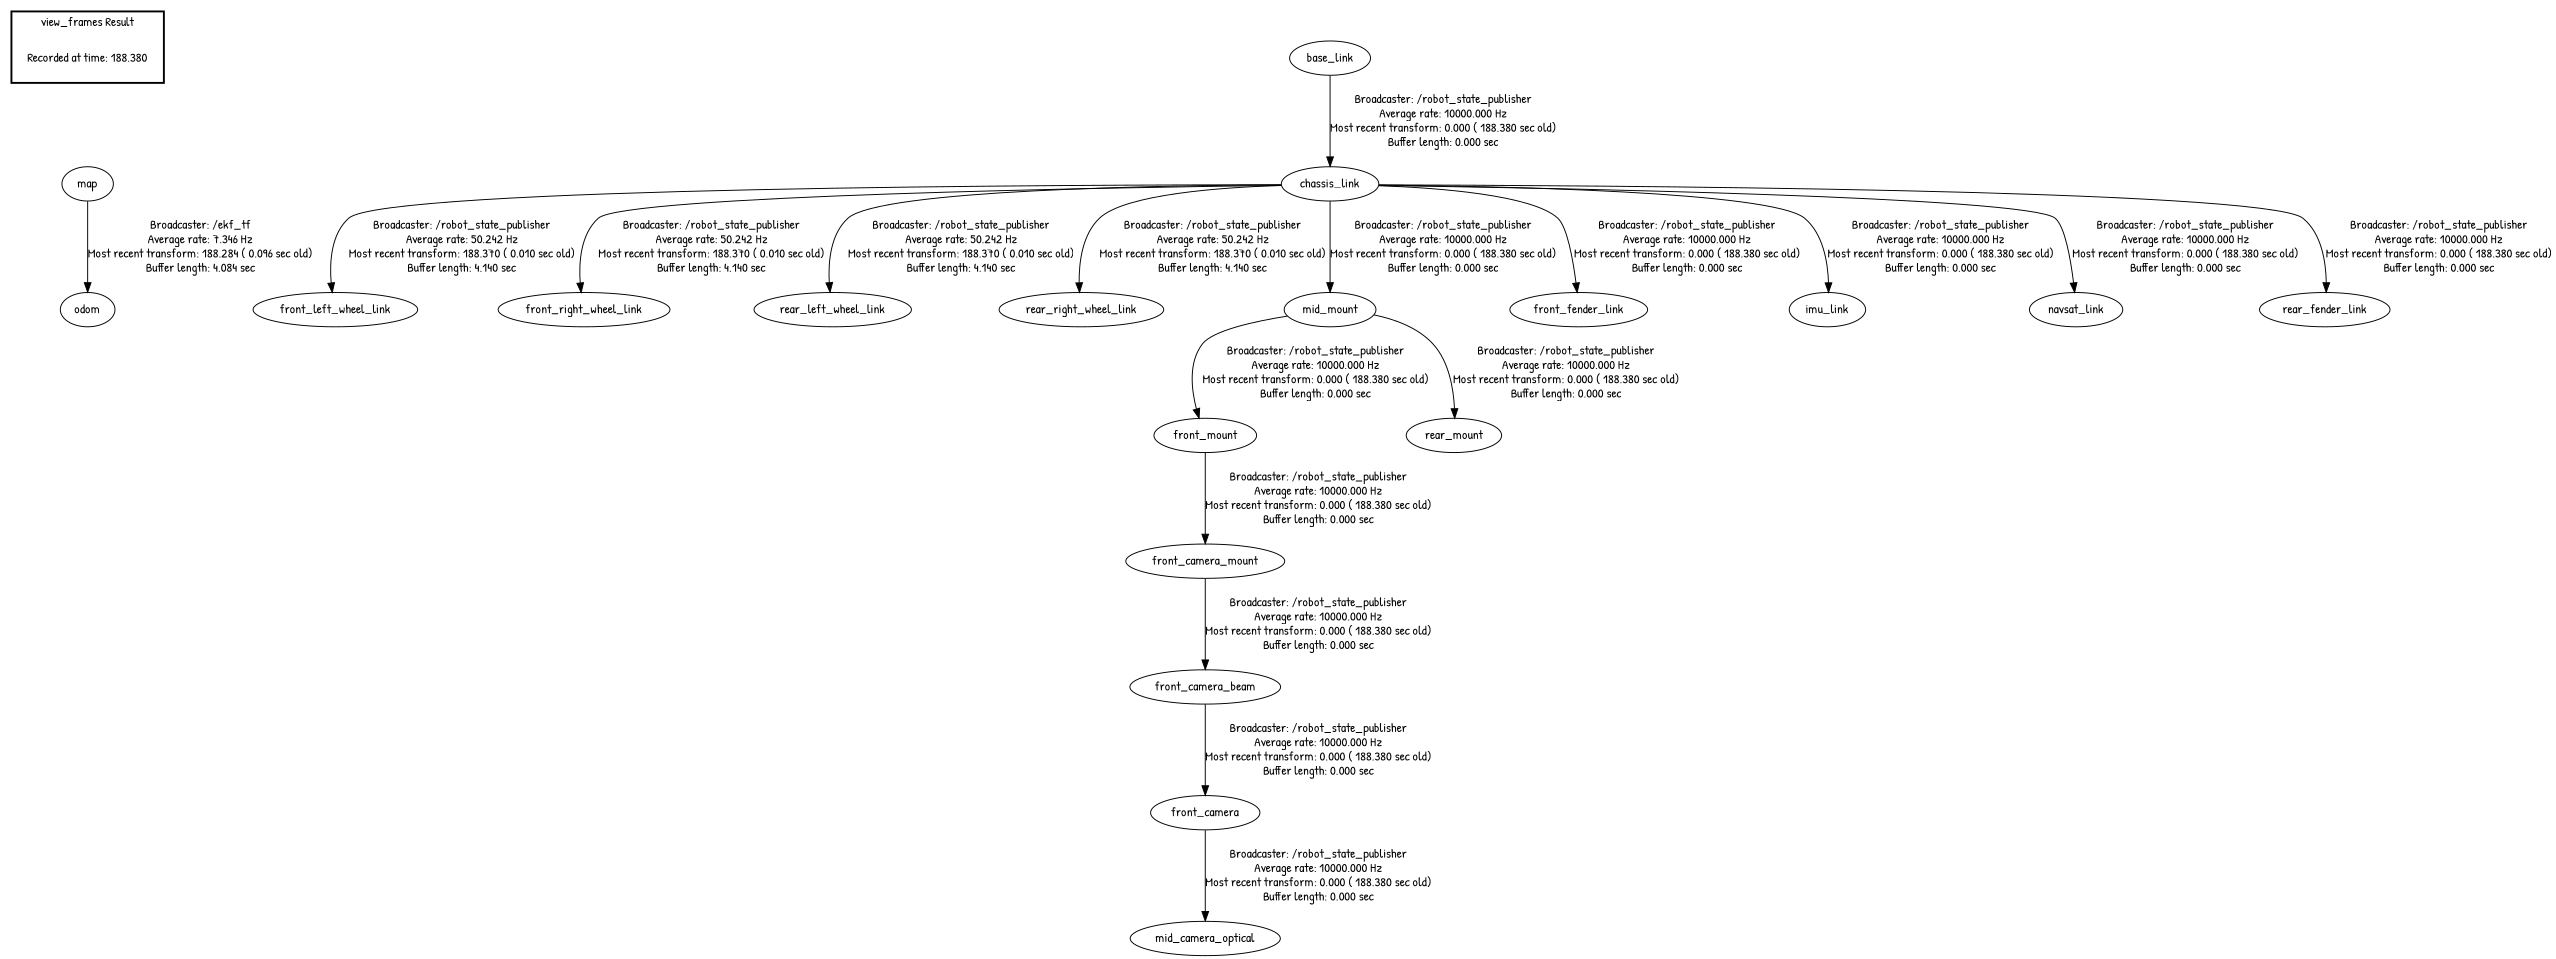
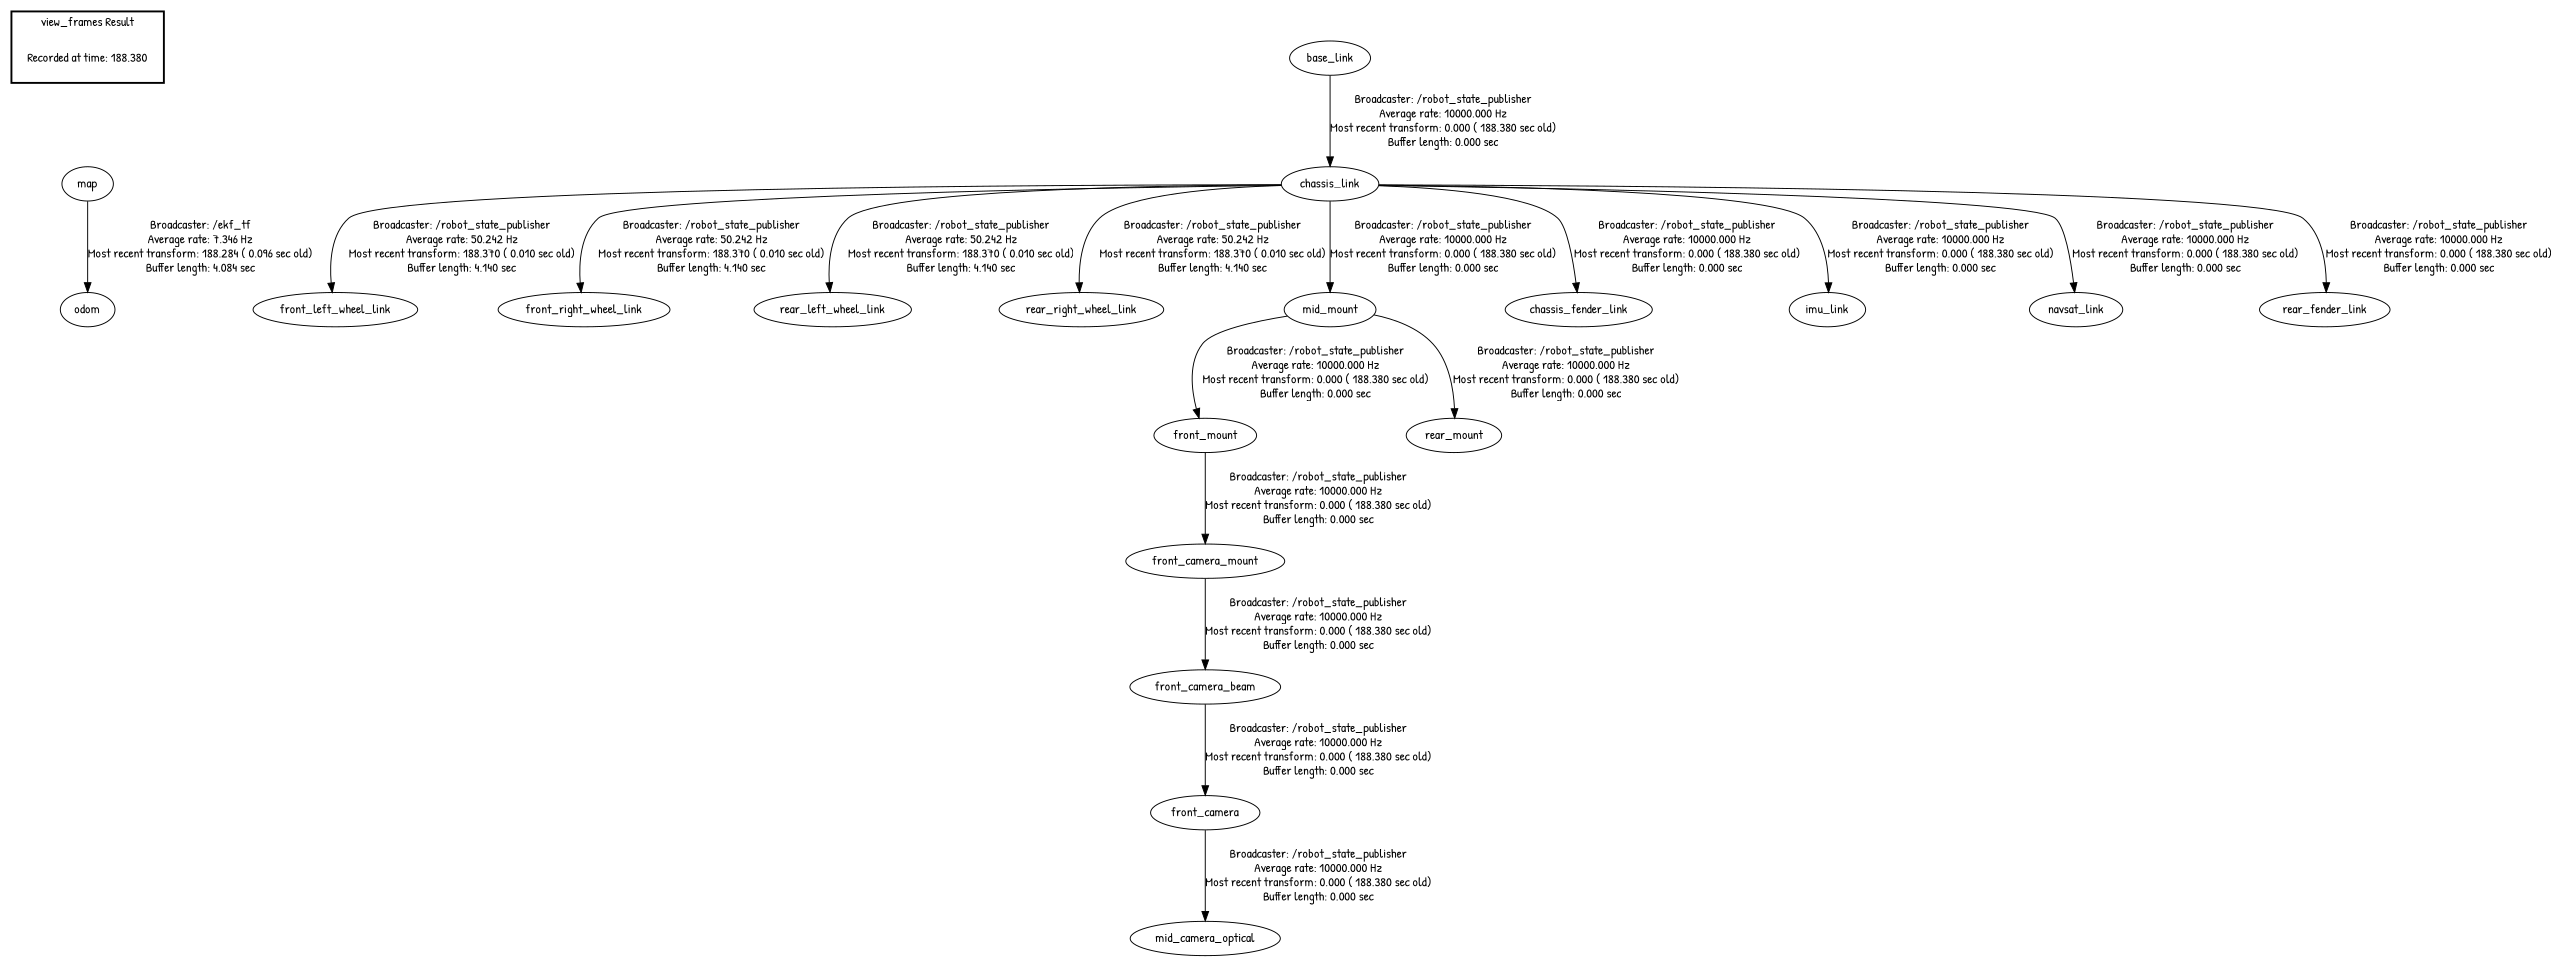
  digraph {
    fontname="Patrick Hand"
    node [fontname="Patrick Hand"]
    edge [fontname="Patrick Hand"]
    "Recorded at time: 188.380" [shape=plaintext]
    map
    chassis_link
    front_left_wheel_link
    front_right_wheel_link
    rear_left_wheel_link
    rear_right_wheel_link
    mid_mount
-   front_fender_link
+   front_fender_link [label=chassis_fender_link]
    imu_link
    navsat_link
    rear_fender_link
    front_mount
    rear_mount
    base_link
    odom
    front_camera_beam
    front_camera
    n19 [label=mid_camera_optical]
    front_camera_mount
    subgraph cluster_1 {
      color=black
      label="view_frames Result"
      style=bold
      "Recorded at time: 188.380"
    }
    "Recorded at time: 188.380" -> map [style=invis]
    map -> odom [label="Broadcaster: /ekf_tf\nAverage rate: 7.346 Hz\nMost recent transform: 188.284 ( 0.096 sec old)\nBuffer length: 4.084 sec\n"]
    chassis_link -> front_left_wheel_link [label="Broadcaster: /robot_state_publisher\nAverage rate: 50.242 Hz\nMost recent transform: 188.370 ( 0.010 sec old)\nBuffer length: 4.140 sec\n"]
    chassis_link -> front_right_wheel_link [label="Broadcaster: /robot_state_publisher\nAverage rate: 50.242 Hz\nMost recent transform: 188.370 ( 0.010 sec old)\nBuffer length: 4.140 sec\n"]
    chassis_link -> rear_left_wheel_link [label="Broadcaster: /robot_state_publisher\nAverage rate: 50.242 Hz\nMost recent transform: 188.370 ( 0.010 sec old)\nBuffer length: 4.140 sec\n"]
    chassis_link -> rear_right_wheel_link [label="Broadcaster: /robot_state_publisher\nAverage rate: 50.242 Hz\nMost recent transform: 188.370 ( 0.010 sec old)\nBuffer length: 4.140 sec\n"]
    chassis_link -> mid_mount [label="Broadcaster: /robot_state_publisher\nAverage rate: 10000.000 Hz\nMost recent transform: 0.000 ( 188.380 sec old)\nBuffer length: 0.000 sec\n"]
    chassis_link -> front_fender_link [label="Broadcaster: /robot_state_publisher\nAverage rate: 10000.000 Hz\nMost recent transform: 0.000 ( 188.380 sec old)\nBuffer length: 0.000 sec\n"]
    chassis_link -> imu_link [label="Broadcaster: /robot_state_publisher\nAverage rate: 10000.000 Hz\nMost recent transform: 0.000 ( 188.380 sec old)\nBuffer length: 0.000 sec\n"]
    chassis_link -> navsat_link [label="Broadcaster: /robot_state_publisher\nAverage rate: 10000.000 Hz\nMost recent transform: 0.000 ( 188.380 sec old)\nBuffer length: 0.000 sec\n"]
    chassis_link -> rear_fender_link [label="Broadcaster: /robot_state_publisher\nAverage rate: 10000.000 Hz\nMost recent transform: 0.000 ( 188.380 sec old)\nBuffer length: 0.000 sec\n"]
    mid_mount -> front_mount [label="Broadcaster: /robot_state_publisher\nAverage rate: 10000.000 Hz\nMost recent transform: 0.000 ( 188.380 sec old)\nBuffer length: 0.000 sec\n"]
    mid_mount -> rear_mount [label="Broadcaster: /robot_state_publisher\nAverage rate: 10000.000 Hz\nMost recent transform: 0.000 ( 188.380 sec old)\nBuffer length: 0.000 sec\n"]
    front_mount -> front_camera_mount [label="Broadcaster: /robot_state_publisher\nAverage rate: 10000.000 Hz\nMost recent transform: 0.000 ( 188.380 sec old)\nBuffer length: 0.000 sec\n"]
    base_link -> chassis_link [label="Broadcaster: /robot_state_publisher\nAverage rate: 10000.000 Hz\nMost recent transform: 0.000 ( 188.380 sec old)\nBuffer length: 0.000 sec\n"]
    front_camera_beam -> front_camera [label="Broadcaster: /robot_state_publisher\nAverage rate: 10000.000 Hz\nMost recent transform: 0.000 ( 188.380 sec old)\nBuffer length: 0.000 sec\n"]
    front_camera -> n19 [label="Broadcaster: /robot_state_publisher\nAverage rate: 10000.000 Hz\nMost recent transform: 0.000 ( 188.380 sec old)\nBuffer length: 0.000 sec\n"]
    front_camera_mount -> front_camera_beam [label="Broadcaster: /robot_state_publisher\nAverage rate: 10000.000 Hz\nMost recent transform: 0.000 ( 188.380 sec old)\nBuffer length: 0.000 sec\n"]
  }
